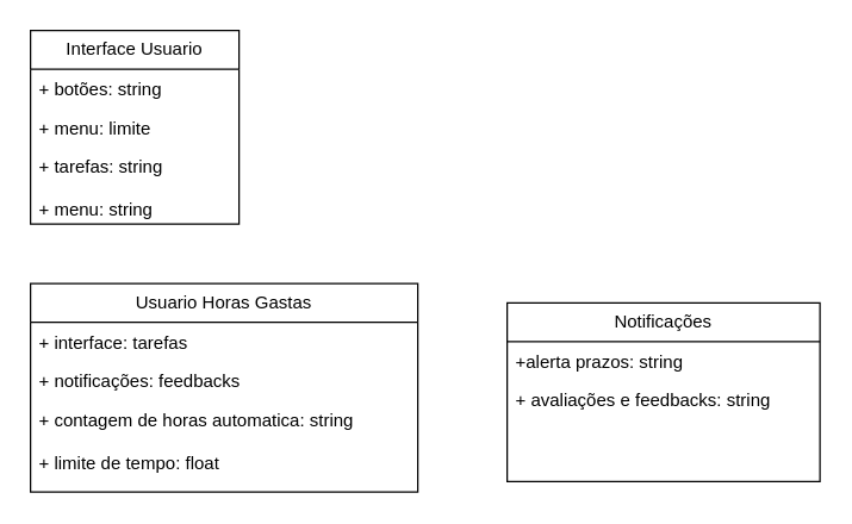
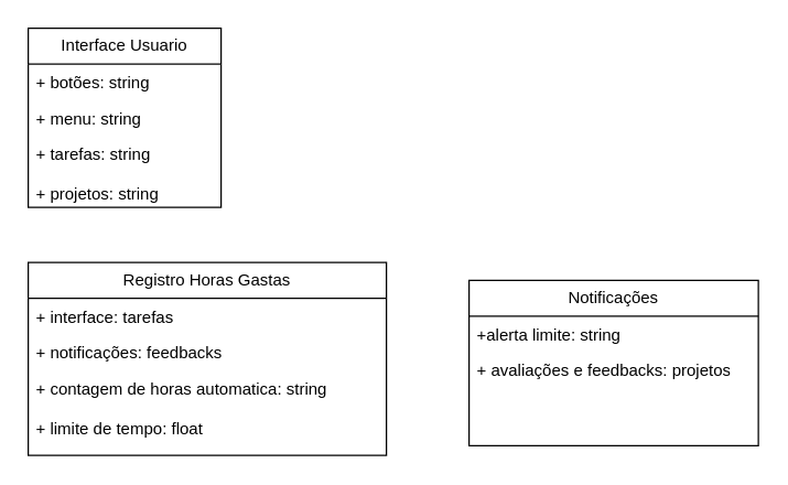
  <mxCell id="0" />
  <mxCell id="1" parent="0" />
  <mxCell id="2" value="&lt;font style=&quot;vertical-align: inherit;&quot;&gt;&lt;font style=&quot;vertical-align: inherit;&quot;&gt;Interface Usuario&lt;/font&gt;&lt;/font&gt;" style="swimlane;fontStyle=0;childLayout=stackLayout;horizontal=1;startSize=26;fillColor=none;horizontalStack=0;resizeParent=1;resizeParentMax=0;resizeLast=0;collapsible=1;marginBottom=0;whiteSpace=wrap;html=1;" vertex="1" parent="1"><mxGeometry x="20" y="20" width="140" height="130" as="geometry" /></mxCell>
  <mxCell id="3" value="&lt;font style=&quot;vertical-align: inherit;&quot;&gt;&lt;font style=&quot;vertical-align: inherit;&quot;&gt;+ botões: string&lt;/font&gt;&lt;/font&gt;" style="text;strokeColor=none;fillColor=none;align=left;verticalAlign=top;spacingLeft=4;spacingRight=4;overflow=hidden;rotatable=0;points=[[0,0.5],[1,0.5]];portConstraint=eastwest;whiteSpace=wrap;html=1;" vertex="1" parent="2"><mxGeometry y="26" width="140" height="26" as="geometry" /></mxCell>
- <mxCell id="4" value="&lt;font style=&quot;vertical-align: inherit;&quot;&gt;&lt;font style=&quot;vertical-align: inherit;&quot;&gt;&lt;font style=&quot;vertical-align: inherit;&quot;&gt;&lt;font style=&quot;vertical-align: inherit;&quot;&gt;+ menu: limite&lt;/font&gt;&lt;/font&gt;&lt;/font&gt;&lt;/font&gt;" style="text;strokeColor=none;fillColor=none;align=left;verticalAlign=top;spacingLeft=4;spacingRight=4;overflow=hidden;rotatable=0;points=[[0,0.5],[1,0.5]];portConstraint=eastwest;whiteSpace=wrap;html=1;" vertex="1" parent="2"><mxGeometry y="52" width="140" height="26" as="geometry" /></mxCell>
- <mxCell id="5" value="&lt;font style=&quot;vertical-align: inherit;&quot;&gt;&lt;font style=&quot;vertical-align: inherit;&quot;&gt;&lt;font style=&quot;vertical-align: inherit;&quot;&gt;&lt;font style=&quot;vertical-align: inherit;&quot;&gt;+ tarefas: string&lt;/font&gt;&lt;/font&gt;&lt;/font&gt;&lt;/font&gt;&lt;div&gt;&lt;br&gt;&lt;/div&gt;&lt;div&gt;+ menu: string&amp;nbsp;&lt;/div&gt;" style="text;strokeColor=none;fillColor=none;align=left;verticalAlign=top;spacingLeft=4;spacingRight=4;overflow=hidden;rotatable=0;points=[[0,0.5],[1,0.5]];portConstraint=eastwest;whiteSpace=wrap;html=1;" vertex="1" parent="2"><mxGeometry y="78" width="140" height="52" as="geometry" /></mxCell>
+ <mxCell id="4" value="&lt;font style=&quot;vertical-align: inherit;&quot;&gt;&lt;font style=&quot;vertical-align: inherit;&quot;&gt;&lt;font style=&quot;vertical-align: inherit;&quot;&gt;&lt;font style=&quot;vertical-align: inherit;&quot;&gt;+ menu: string&lt;/font&gt;&lt;/font&gt;&lt;/font&gt;&lt;/font&gt;" style="text;strokeColor=none;fillColor=none;align=left;verticalAlign=top;spacingLeft=4;spacingRight=4;overflow=hidden;rotatable=0;points=[[0,0.5],[1,0.5]];portConstraint=eastwest;whiteSpace=wrap;html=1;" vertex="1" parent="2"><mxGeometry y="52" width="140" height="26" as="geometry" /></mxCell>
+ <mxCell id="5" value="&lt;font style=&quot;vertical-align: inherit;&quot;&gt;&lt;font style=&quot;vertical-align: inherit;&quot;&gt;&lt;font style=&quot;vertical-align: inherit;&quot;&gt;&lt;font style=&quot;vertical-align: inherit;&quot;&gt;+ tarefas: string&lt;/font&gt;&lt;/font&gt;&lt;/font&gt;&lt;/font&gt;&lt;div&gt;&lt;br&gt;&lt;/div&gt;&lt;div&gt;+ projetos: string&amp;nbsp;&lt;/div&gt;" style="text;strokeColor=none;fillColor=none;align=left;verticalAlign=top;spacingLeft=4;spacingRight=4;overflow=hidden;rotatable=0;points=[[0,0.5],[1,0.5]];portConstraint=eastwest;whiteSpace=wrap;html=1;" vertex="1" parent="2"><mxGeometry y="78" width="140" height="52" as="geometry" /></mxCell>
  <mxCell id="6" value="Notificações" style="swimlane;fontStyle=0;childLayout=stackLayout;horizontal=1;startSize=26;fillColor=none;horizontalStack=0;resizeParent=1;resizeParentMax=0;resizeLast=0;collapsible=1;marginBottom=0;whiteSpace=wrap;html=1;" vertex="1" parent="1"><mxGeometry x="340" y="203" width="210" height="120" as="geometry" /></mxCell>
- <mxCell id="7" value="+alerta prazos: string" style="text;strokeColor=none;fillColor=none;align=left;verticalAlign=top;spacingLeft=4;spacingRight=4;overflow=hidden;rotatable=0;points=[[0,0.5],[1,0.5]];portConstraint=eastwest;whiteSpace=wrap;html=1;" vertex="1" parent="6"><mxGeometry y="26" width="210" height="26" as="geometry" /></mxCell>
- <mxCell id="8" value="+ avaliações e feedbacks: string" style="text;strokeColor=none;fillColor=none;align=left;verticalAlign=top;spacingLeft=4;spacingRight=4;overflow=hidden;rotatable=0;points=[[0,0.5],[1,0.5]];portConstraint=eastwest;whiteSpace=wrap;html=1;" vertex="1" parent="6"><mxGeometry y="52" width="210" height="68" as="geometry" /></mxCell>
- <mxCell id="9" value="Usuario Horas Gastas" style="swimlane;fontStyle=0;childLayout=stackLayout;horizontal=1;startSize=26;fillColor=none;horizontalStack=0;resizeParent=1;resizeParentMax=0;resizeLast=0;collapsible=1;marginBottom=0;whiteSpace=wrap;html=1;" vertex="1" parent="1"><mxGeometry x="20" y="190" width="260" height="140" as="geometry" /></mxCell>
+ <mxCell id="7" value="+alerta limite: string" style="text;strokeColor=none;fillColor=none;align=left;verticalAlign=top;spacingLeft=4;spacingRight=4;overflow=hidden;rotatable=0;points=[[0,0.5],[1,0.5]];portConstraint=eastwest;whiteSpace=wrap;html=1;" vertex="1" parent="6"><mxGeometry y="26" width="210" height="26" as="geometry" /></mxCell>
+ <mxCell id="8" value="+ avaliações e feedbacks: projetos" style="text;strokeColor=none;fillColor=none;align=left;verticalAlign=top;spacingLeft=4;spacingRight=4;overflow=hidden;rotatable=0;points=[[0,0.5],[1,0.5]];portConstraint=eastwest;whiteSpace=wrap;html=1;" vertex="1" parent="6"><mxGeometry y="52" width="210" height="68" as="geometry" /></mxCell>
+ <mxCell id="9" value="Registro Horas Gastas" style="swimlane;fontStyle=0;childLayout=stackLayout;horizontal=1;startSize=26;fillColor=none;horizontalStack=0;resizeParent=1;resizeParentMax=0;resizeLast=0;collapsible=1;marginBottom=0;whiteSpace=wrap;html=1;" vertex="1" parent="1"><mxGeometry x="20" y="190" width="260" height="140" as="geometry" /></mxCell>
  <mxCell id="10" value="+ interface: tarefas" style="text;strokeColor=none;fillColor=none;align=left;verticalAlign=top;spacingLeft=4;spacingRight=4;overflow=hidden;rotatable=0;points=[[0,0.5],[1,0.5]];portConstraint=eastwest;whiteSpace=wrap;html=1;" vertex="1" parent="9"><mxGeometry y="26" width="260" height="26" as="geometry" /></mxCell>
  <mxCell id="11" value="+ notificações: feedbacks" style="text;strokeColor=none;fillColor=none;align=left;verticalAlign=top;spacingLeft=4;spacingRight=4;overflow=hidden;rotatable=0;points=[[0,0.5],[1,0.5]];portConstraint=eastwest;whiteSpace=wrap;html=1;" vertex="1" parent="9"><mxGeometry y="52" width="260" height="26" as="geometry" /></mxCell>
  <mxCell id="12" value="+ contagem de horas automatica: string&lt;div&gt;&lt;br&gt;&lt;/div&gt;&lt;div&gt;+ limite de tempo: float&lt;/div&gt;" style="text;strokeColor=none;fillColor=none;align=left;verticalAlign=top;spacingLeft=4;spacingRight=4;overflow=hidden;rotatable=0;points=[[0,0.5],[1,0.5]];portConstraint=eastwest;whiteSpace=wrap;html=1;" vertex="1" parent="9"><mxGeometry y="78" width="260" height="62" as="geometry" /></mxCell>
